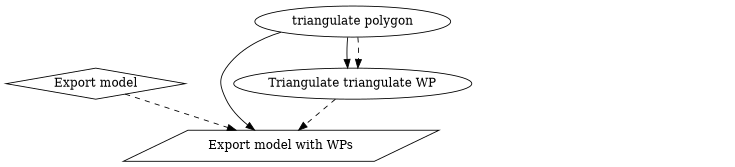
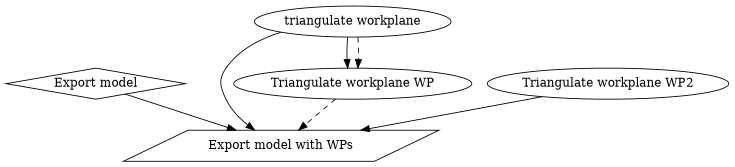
  digraph {
    node [shape=ellipse]
    edge [style=dashed]
    "Export model" [shape=diamond]
    "Export model with WPs" [shape=parallelogram]
-   "Triangulate workplane WP" [label="Triangulate triangulate WP"]
-   "triangulate polygon"
-   "Export model" -> "Export model with WPs"
+   "Triangulate workplane WP"
+   "Triangulate workplane WP2"
+   "triangulate polygon" [label="triangulate workplane"]
+   "Export model" -> "Export model with WPs" [style=solid]
    "Triangulate workplane WP" -> "Export model with WPs"
+   "Triangulate workplane WP2" -> "Export model with WPs" [style=solid]
    "triangulate polygon" -> "Export model with WPs" [style=solid]
    "triangulate polygon" -> "Triangulate workplane WP" [style=solid]
    "triangulate polygon" -> "Triangulate workplane WP"
  }
